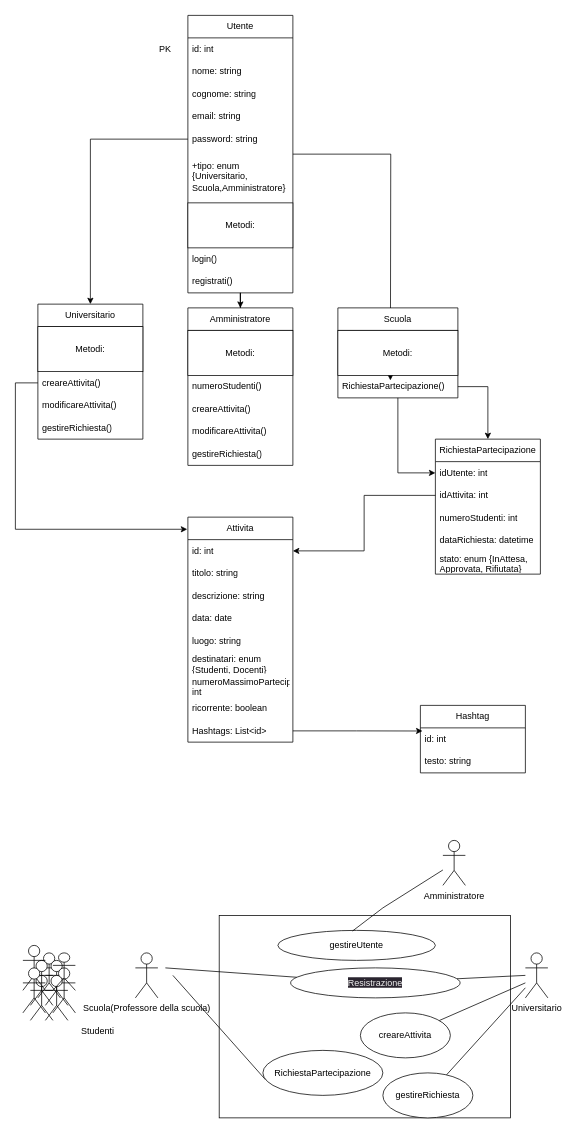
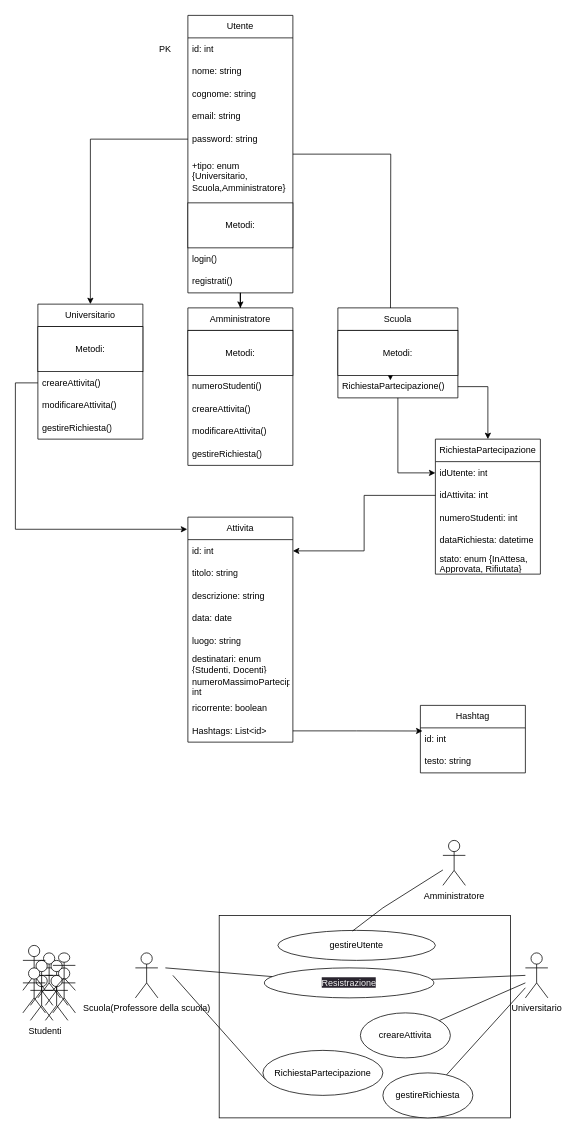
  <mxCell id="0" />
  <mxCell id="1" parent="0" />
  <mxCell id="2" value="" style="edgeStyle=orthogonalEdgeStyle;rounded=0;orthogonalLoop=1;jettySize=auto;html=1;entryX=0.5;entryY=0;entryDx=0;entryDy=0;" edge="1" parent="1" source="4" target="33"><mxGeometry relative="1" as="geometry" /></mxCell>
  <mxCell id="3" style="edgeStyle=orthogonalEdgeStyle;rounded=0;orthogonalLoop=1;jettySize=auto;html=1;" edge="1" parent="1" source="4"><mxGeometry relative="1" as="geometry"><mxPoint x="520" y="506.667" as="targetPoint" /></mxGeometry></mxCell>
  <mxCell id="4" value="Utente" style="swimlane;fontStyle=0;childLayout=stackLayout;horizontal=1;startSize=30;horizontalStack=0;resizeParent=1;resizeParentMax=0;resizeLast=0;collapsible=1;marginBottom=0;whiteSpace=wrap;html=1;" vertex="1" parent="1"><mxGeometry x="250" y="20" width="140" height="370" as="geometry" /></mxCell>
  <mxCell id="5" value="id: int" style="text;strokeColor=none;fillColor=none;align=left;verticalAlign=middle;spacingLeft=4;spacingRight=4;overflow=hidden;points=[[0,0.5],[1,0.5]];portConstraint=eastwest;rotatable=0;whiteSpace=wrap;html=1;" vertex="1" parent="4"><mxGeometry y="30" width="140" height="30" as="geometry" /></mxCell>
  <mxCell id="6" value="nome: string" style="text;strokeColor=none;fillColor=none;align=left;verticalAlign=middle;spacingLeft=4;spacingRight=4;overflow=hidden;points=[[0,0.5],[1,0.5]];portConstraint=eastwest;rotatable=0;whiteSpace=wrap;html=1;" vertex="1" parent="4"><mxGeometry y="60" width="140" height="30" as="geometry" /></mxCell>
  <mxCell id="7" value="cognome: string" style="text;strokeColor=none;fillColor=none;align=left;verticalAlign=middle;spacingLeft=4;spacingRight=4;overflow=hidden;points=[[0,0.5],[1,0.5]];portConstraint=eastwest;rotatable=0;whiteSpace=wrap;html=1;" vertex="1" parent="4"><mxGeometry y="90" width="140" height="30" as="geometry" /></mxCell>
  <mxCell id="8" value="email: string" style="text;strokeColor=none;fillColor=none;align=left;verticalAlign=middle;spacingLeft=4;spacingRight=4;overflow=hidden;points=[[0,0.5],[1,0.5]];portConstraint=eastwest;rotatable=0;whiteSpace=wrap;html=1;" vertex="1" parent="4"><mxGeometry y="120" width="140" height="30" as="geometry" /></mxCell>
  <mxCell id="9" value="password: string" style="text;strokeColor=none;fillColor=none;align=left;verticalAlign=middle;spacingLeft=4;spacingRight=4;overflow=hidden;points=[[0,0.5],[1,0.5]];portConstraint=eastwest;rotatable=0;whiteSpace=wrap;html=1;" vertex="1" parent="4"><mxGeometry y="150" width="140" height="30" as="geometry" /></mxCell>
  <mxCell id="10" value="+tipo: enum {Universitario, Scuola,Amministratore}" style="text;strokeColor=none;fillColor=none;align=left;verticalAlign=middle;spacingLeft=4;spacingRight=4;overflow=hidden;points=[[0,0.5],[1,0.5]];portConstraint=eastwest;rotatable=0;whiteSpace=wrap;html=1;" vertex="1" parent="4"><mxGeometry y="180" width="140" height="70" as="geometry" /></mxCell>
  <mxCell id="11" value="Metodi:" style="rounded=0;whiteSpace=wrap;html=1;" vertex="1" parent="4"><mxGeometry y="250" width="140" height="60" as="geometry" /></mxCell>
  <mxCell id="12" value="login()" style="text;strokeColor=none;fillColor=none;align=left;verticalAlign=middle;spacingLeft=4;spacingRight=4;overflow=hidden;points=[[0,0.5],[1,0.5]];portConstraint=eastwest;rotatable=0;whiteSpace=wrap;html=1;" vertex="1" parent="4"><mxGeometry y="310" width="140" height="30" as="geometry" /></mxCell>
  <mxCell id="13" value="registrati()" style="text;strokeColor=none;fillColor=none;align=left;verticalAlign=middle;spacingLeft=4;spacingRight=4;overflow=hidden;points=[[0,0.5],[1,0.5]];portConstraint=eastwest;rotatable=0;whiteSpace=wrap;html=1;" vertex="1" parent="4"><mxGeometry y="340" width="140" height="30" as="geometry" /></mxCell>
  <mxCell id="14" value="Attivita" style="swimlane;fontStyle=0;childLayout=stackLayout;horizontal=1;startSize=30;horizontalStack=0;resizeParent=1;resizeParentMax=0;resizeLast=0;collapsible=1;marginBottom=0;whiteSpace=wrap;html=1;" vertex="1" parent="1"><mxGeometry x="250" y="689" width="140" height="300" as="geometry" /></mxCell>
  <mxCell id="15" value="id: int" style="text;strokeColor=none;fillColor=none;align=left;verticalAlign=middle;spacingLeft=4;spacingRight=4;overflow=hidden;points=[[0,0.5],[1,0.5]];portConstraint=eastwest;rotatable=0;whiteSpace=wrap;html=1;" vertex="1" parent="14"><mxGeometry y="30" width="140" height="30" as="geometry" /></mxCell>
  <mxCell id="16" value="titolo: string" style="text;strokeColor=none;fillColor=none;align=left;verticalAlign=middle;spacingLeft=4;spacingRight=4;overflow=hidden;points=[[0,0.5],[1,0.5]];portConstraint=eastwest;rotatable=0;whiteSpace=wrap;html=1;" vertex="1" parent="14"><mxGeometry y="60" width="140" height="30" as="geometry" /></mxCell>
  <mxCell id="17" value="descrizione: string" style="text;strokeColor=none;fillColor=none;align=left;verticalAlign=middle;spacingLeft=4;spacingRight=4;overflow=hidden;points=[[0,0.5],[1,0.5]];portConstraint=eastwest;rotatable=0;whiteSpace=wrap;html=1;" vertex="1" parent="14"><mxGeometry y="90" width="140" height="30" as="geometry" /></mxCell>
  <mxCell id="18" value="data: date" style="text;strokeColor=none;fillColor=none;align=left;verticalAlign=middle;spacingLeft=4;spacingRight=4;overflow=hidden;points=[[0,0.5],[1,0.5]];portConstraint=eastwest;rotatable=0;whiteSpace=wrap;html=1;" vertex="1" parent="14"><mxGeometry y="120" width="140" height="30" as="geometry" /></mxCell>
  <mxCell id="19" value="luogo: string" style="text;strokeColor=none;fillColor=none;align=left;verticalAlign=middle;spacingLeft=4;spacingRight=4;overflow=hidden;points=[[0,0.5],[1,0.5]];portConstraint=eastwest;rotatable=0;whiteSpace=wrap;html=1;" vertex="1" parent="14"><mxGeometry y="150" width="140" height="30" as="geometry" /></mxCell>
  <mxCell id="20" value="destinatari: enum {Studenti, Docenti}" style="text;strokeColor=none;fillColor=none;align=left;verticalAlign=middle;spacingLeft=4;spacingRight=4;overflow=hidden;points=[[0,0.5],[1,0.5]];portConstraint=eastwest;rotatable=0;whiteSpace=wrap;html=1;" vertex="1" parent="14"><mxGeometry y="180" width="140" height="30" as="geometry" /></mxCell>
  <mxCell id="21" value="numeroMassimoPartecipanti: int" style="text;strokeColor=none;fillColor=none;align=left;verticalAlign=middle;spacingLeft=4;spacingRight=4;overflow=hidden;points=[[0,0.5],[1,0.5]];portConstraint=eastwest;rotatable=0;whiteSpace=wrap;html=1;" vertex="1" parent="14"><mxGeometry y="210" width="140" height="30" as="geometry" /></mxCell>
  <mxCell id="22" value="ricorrente: boolean" style="text;strokeColor=none;fillColor=none;align=left;verticalAlign=middle;spacingLeft=4;spacingRight=4;overflow=hidden;points=[[0,0.5],[1,0.5]];portConstraint=eastwest;rotatable=0;whiteSpace=wrap;html=1;" vertex="1" parent="14"><mxGeometry y="240" width="140" height="30" as="geometry" /></mxCell>
  <mxCell id="23" value="Hashtags: List&amp;lt;id&amp;gt;" style="text;strokeColor=none;fillColor=none;align=left;verticalAlign=middle;spacingLeft=4;spacingRight=4;overflow=hidden;points=[[0,0.5],[1,0.5]];portConstraint=eastwest;rotatable=0;whiteSpace=wrap;html=1;" vertex="1" parent="14"><mxGeometry y="270" width="140" height="30" as="geometry" /></mxCell>
  <mxCell id="24" value="Hashtag" style="swimlane;fontStyle=0;childLayout=stackLayout;horizontal=1;startSize=30;horizontalStack=0;resizeParent=1;resizeParentMax=0;resizeLast=0;collapsible=1;marginBottom=0;whiteSpace=wrap;html=1;" vertex="1" parent="1"><mxGeometry x="560" y="940" width="140" height="90" as="geometry" /></mxCell>
  <mxCell id="25" value="id: int" style="text;strokeColor=none;fillColor=none;align=left;verticalAlign=middle;spacingLeft=4;spacingRight=4;overflow=hidden;points=[[0,0.5],[1,0.5]];portConstraint=eastwest;rotatable=0;whiteSpace=wrap;html=1;" vertex="1" parent="24"><mxGeometry y="30" width="140" height="30" as="geometry" /></mxCell>
  <mxCell id="26" value="testo: string" style="text;strokeColor=none;fillColor=none;align=left;verticalAlign=middle;spacingLeft=4;spacingRight=4;overflow=hidden;points=[[0,0.5],[1,0.5]];portConstraint=eastwest;rotatable=0;whiteSpace=wrap;html=1;" vertex="1" parent="24"><mxGeometry y="60" width="140" height="30" as="geometry" /></mxCell>
  <mxCell id="27" value="RichiestaPartecipazione" style="swimlane;fontStyle=0;childLayout=stackLayout;horizontal=1;startSize=30;horizontalStack=0;resizeParent=1;resizeParentMax=0;resizeLast=0;collapsible=1;marginBottom=0;whiteSpace=wrap;html=1;" vertex="1" parent="1"><mxGeometry x="580" y="585" width="140" height="180" as="geometry" /></mxCell>
  <mxCell id="28" value="idUtente: int" style="text;strokeColor=none;fillColor=none;align=left;verticalAlign=middle;spacingLeft=4;spacingRight=4;overflow=hidden;points=[[0,0.5],[1,0.5]];portConstraint=eastwest;rotatable=0;whiteSpace=wrap;html=1;" vertex="1" parent="27"><mxGeometry y="30" width="140" height="30" as="geometry" /></mxCell>
  <mxCell id="29" value="idAttivita: int" style="text;strokeColor=none;fillColor=none;align=left;verticalAlign=middle;spacingLeft=4;spacingRight=4;overflow=hidden;points=[[0,0.5],[1,0.5]];portConstraint=eastwest;rotatable=0;whiteSpace=wrap;html=1;" vertex="1" parent="27"><mxGeometry y="60" width="140" height="30" as="geometry" /></mxCell>
  <mxCell id="30" value="numeroStudenti: int" style="text;strokeColor=none;fillColor=none;align=left;verticalAlign=middle;spacingLeft=4;spacingRight=4;overflow=hidden;points=[[0,0.5],[1,0.5]];portConstraint=eastwest;rotatable=0;whiteSpace=wrap;html=1;" vertex="1" parent="27"><mxGeometry y="90" width="140" height="30" as="geometry" /></mxCell>
  <mxCell id="31" value="dataRichiesta: datetime" style="text;strokeColor=none;fillColor=none;align=left;verticalAlign=middle;spacingLeft=4;spacingRight=4;overflow=hidden;points=[[0,0.5],[1,0.5]];portConstraint=eastwest;rotatable=0;whiteSpace=wrap;html=1;" vertex="1" parent="27"><mxGeometry y="120" width="140" height="30" as="geometry" /></mxCell>
  <mxCell id="32" value="stato: enum {InAttesa, Approvata, Rifiutata}" style="text;strokeColor=none;fillColor=none;align=left;verticalAlign=middle;spacingLeft=4;spacingRight=4;overflow=hidden;points=[[0,0.5],[1,0.5]];portConstraint=eastwest;rotatable=0;whiteSpace=wrap;html=1;" vertex="1" parent="27"><mxGeometry y="150" width="140" height="30" as="geometry" /></mxCell>
  <mxCell id="33" value="Amministratore" style="swimlane;fontStyle=0;childLayout=stackLayout;horizontal=1;startSize=30;horizontalStack=0;resizeParent=1;resizeParentMax=0;resizeLast=0;collapsible=1;marginBottom=0;whiteSpace=wrap;html=1;" vertex="1" parent="1"><mxGeometry x="250" y="410" width="140" height="210" as="geometry" /></mxCell>
  <mxCell id="34" value="Metodi:" style="rounded=0;whiteSpace=wrap;html=1;" vertex="1" parent="33"><mxGeometry y="30" width="140" height="60" as="geometry" /></mxCell>
  <mxCell id="35" value="&lt;div&gt;numeroStudenti()&lt;/div&gt;" style="text;strokeColor=none;fillColor=none;align=left;verticalAlign=middle;spacingLeft=4;spacingRight=4;overflow=hidden;points=[[0,0.5],[1,0.5]];portConstraint=eastwest;rotatable=0;whiteSpace=wrap;html=1;" vertex="1" parent="33"><mxGeometry y="90" width="140" height="30" as="geometry" /></mxCell>
  <mxCell id="36" value="&lt;div&gt;creareAttivita()&lt;/div&gt;" style="text;strokeColor=none;fillColor=none;align=left;verticalAlign=middle;spacingLeft=4;spacingRight=4;overflow=hidden;points=[[0,0.5],[1,0.5]];portConstraint=eastwest;rotatable=0;whiteSpace=wrap;html=1;" vertex="1" parent="33"><mxGeometry y="120" width="140" height="30" as="geometry" /></mxCell>
  <mxCell id="37" value="&lt;div&gt;modificareAttivita()&lt;/div&gt;" style="text;strokeColor=none;fillColor=none;align=left;verticalAlign=middle;spacingLeft=4;spacingRight=4;overflow=hidden;points=[[0,0.5],[1,0.5]];portConstraint=eastwest;rotatable=0;whiteSpace=wrap;html=1;" vertex="1" parent="33"><mxGeometry y="150" width="140" height="30" as="geometry" /></mxCell>
  <mxCell id="38" value="gestireRichiesta()&lt;div&gt;&lt;/div&gt;" style="text;strokeColor=none;fillColor=none;align=left;verticalAlign=middle;spacingLeft=4;spacingRight=4;overflow=hidden;points=[[0,0.5],[1,0.5]];portConstraint=eastwest;rotatable=0;whiteSpace=wrap;html=1;" vertex="1" parent="33"><mxGeometry y="180" width="140" height="30" as="geometry" /></mxCell>
  <mxCell id="39" value="Universitario" style="swimlane;fontStyle=0;childLayout=stackLayout;horizontal=1;startSize=30;horizontalStack=0;resizeParent=1;resizeParentMax=0;resizeLast=0;collapsible=1;marginBottom=0;whiteSpace=wrap;html=1;" vertex="1" parent="1"><mxGeometry x="50" y="405" width="140" height="180" as="geometry" /></mxCell>
  <mxCell id="40" value="Metodi:" style="rounded=0;whiteSpace=wrap;html=1;" vertex="1" parent="39"><mxGeometry y="30" width="140" height="60" as="geometry" /></mxCell>
  <mxCell id="41" value="&lt;div&gt;creareAttivita()&lt;/div&gt;" style="text;strokeColor=none;fillColor=none;align=left;verticalAlign=middle;spacingLeft=4;spacingRight=4;overflow=hidden;points=[[0,0.5],[1,0.5]];portConstraint=eastwest;rotatable=0;whiteSpace=wrap;html=1;" vertex="1" parent="39"><mxGeometry y="90" width="140" height="30" as="geometry" /></mxCell>
  <mxCell id="42" value="&lt;div&gt;modificareAttivita()&lt;/div&gt;" style="text;strokeColor=none;fillColor=none;align=left;verticalAlign=middle;spacingLeft=4;spacingRight=4;overflow=hidden;points=[[0,0.5],[1,0.5]];portConstraint=eastwest;rotatable=0;whiteSpace=wrap;html=1;" vertex="1" parent="39"><mxGeometry y="120" width="140" height="30" as="geometry" /></mxCell>
  <mxCell id="43" value="&lt;div&gt;gestireRichiesta()&lt;/div&gt;" style="text;strokeColor=none;fillColor=none;align=left;verticalAlign=middle;spacingLeft=4;spacingRight=4;overflow=hidden;points=[[0,0.5],[1,0.5]];portConstraint=eastwest;rotatable=0;whiteSpace=wrap;html=1;" vertex="1" parent="39"><mxGeometry y="150" width="140" height="30" as="geometry" /></mxCell>
  <mxCell id="44" value="PK" style="text;html=1;strokeColor=none;fillColor=none;align=center;verticalAlign=middle;whiteSpace=wrap;rounded=0;" vertex="1" parent="1"><mxGeometry x="205" y="50" width="30" height="30" as="geometry" /></mxCell>
  <mxCell id="45" style="edgeStyle=orthogonalEdgeStyle;rounded=0;orthogonalLoop=1;jettySize=auto;html=1;" edge="1" parent="1" source="46" target="28"><mxGeometry relative="1" as="geometry" /></mxCell>
  <mxCell id="46" value="Scuola" style="swimlane;fontStyle=0;childLayout=stackLayout;horizontal=1;startSize=30;horizontalStack=0;resizeParent=1;resizeParentMax=0;resizeLast=0;collapsible=1;marginBottom=0;whiteSpace=wrap;html=1;" vertex="1" parent="1"><mxGeometry x="450" y="410" width="160" height="120" as="geometry" /></mxCell>
  <mxCell id="47" value="Metodi:" style="rounded=0;whiteSpace=wrap;html=1;" vertex="1" parent="46"><mxGeometry y="30" width="160" height="60" as="geometry" /></mxCell>
  <mxCell id="48" value="RichiestaPartecipazione()&lt;div&gt;&lt;/div&gt;" style="text;strokeColor=none;fillColor=none;align=left;verticalAlign=middle;spacingLeft=4;spacingRight=4;overflow=hidden;points=[[0,0.5],[1,0.5]];portConstraint=eastwest;rotatable=0;whiteSpace=wrap;html=1;" vertex="1" parent="46"><mxGeometry y="90" width="160" height="30" as="geometry" /></mxCell>
  <mxCell id="49" style="edgeStyle=orthogonalEdgeStyle;rounded=0;orthogonalLoop=1;jettySize=auto;html=1;entryX=0.5;entryY=0;entryDx=0;entryDy=0;" edge="1" parent="1" source="9" target="39"><mxGeometry relative="1" as="geometry"><mxPoint x="130" y="502.667" as="targetPoint" /></mxGeometry></mxCell>
  <mxCell id="50" style="edgeStyle=orthogonalEdgeStyle;rounded=0;orthogonalLoop=1;jettySize=auto;html=1;entryX=0.5;entryY=0;entryDx=0;entryDy=0;" edge="1" parent="1" source="48" target="27"><mxGeometry relative="1" as="geometry" /></mxCell>
  <mxCell id="51" style="edgeStyle=orthogonalEdgeStyle;rounded=0;orthogonalLoop=1;jettySize=auto;html=1;entryX=0.02;entryY=0.139;entryDx=0;entryDy=0;entryPerimeter=0;" edge="1" parent="1" source="23" target="25"><mxGeometry relative="1" as="geometry" /></mxCell>
  <mxCell id="52" style="edgeStyle=orthogonalEdgeStyle;rounded=0;orthogonalLoop=1;jettySize=auto;html=1;entryX=-0.006;entryY=0.054;entryDx=0;entryDy=0;entryPerimeter=0;" edge="1" parent="1" source="41" target="14"><mxGeometry relative="1" as="geometry"><Array as="points"><mxPoint x="20" y="510" /><mxPoint x="20" y="705" /></Array></mxGeometry></mxCell>
  <mxCell id="53" style="edgeStyle=orthogonalEdgeStyle;rounded=0;orthogonalLoop=1;jettySize=auto;html=1;entryX=1;entryY=0.5;entryDx=0;entryDy=0;" edge="1" parent="1" source="29" target="15"><mxGeometry relative="1" as="geometry" /></mxCell>
  <mxCell id="54" value="Scuola(Professore della scuola)" style="shape=umlActor;verticalLabelPosition=bottom;verticalAlign=top;html=1;outlineConnect=0;" vertex="1" parent="1"><mxGeometry x="180" y="1270" width="30" height="60" as="geometry" /></mxCell>
  <mxCell id="55" value="Universitario" style="shape=umlActor;verticalLabelPosition=bottom;verticalAlign=top;html=1;outlineConnect=0;" vertex="1" parent="1"><mxGeometry x="700" y="1270" width="30" height="60" as="geometry" /></mxCell>
  <mxCell id="56" value="Amministratore" style="shape=umlActor;verticalLabelPosition=bottom;verticalAlign=top;html=1;outlineConnect=0;" vertex="1" parent="1"><mxGeometry x="590" y="1120" width="30" height="60" as="geometry" /></mxCell>
  <mxCell id="57" value="" style="shape=umlActor;verticalLabelPosition=bottom;verticalAlign=top;html=1;outlineConnect=0;" vertex="1" parent="1"><mxGeometry x="50" y="1270" width="30" height="60" as="geometry" /></mxCell>
  <mxCell id="58" value="" style="shape=umlActor;verticalLabelPosition=bottom;verticalAlign=top;html=1;outlineConnect=0;" vertex="1" parent="1"><mxGeometry x="60" y="1280" width="30" height="60" as="geometry" /></mxCell>
  <mxCell id="59" value="" style="shape=umlActor;verticalLabelPosition=bottom;verticalAlign=top;html=1;outlineConnect=0;" vertex="1" parent="1"><mxGeometry x="70" y="1290" width="30" height="60" as="geometry" /></mxCell>
  <mxCell id="60" value="" style="shape=umlActor;verticalLabelPosition=bottom;verticalAlign=top;html=1;outlineConnect=0;" vertex="1" parent="1"><mxGeometry x="40" y="1300" width="30" height="60" as="geometry" /></mxCell>
  <mxCell id="61" value="" style="shape=umlActor;verticalLabelPosition=bottom;verticalAlign=top;html=1;outlineConnect=0;" vertex="1" parent="1"><mxGeometry x="60" y="1300" width="30" height="60" as="geometry" /></mxCell>
  <mxCell id="62" value="" style="shape=umlActor;verticalLabelPosition=bottom;verticalAlign=top;html=1;outlineConnect=0;" vertex="1" parent="1"><mxGeometry x="40" y="1280" width="30" height="60" as="geometry" /></mxCell>
  <mxCell id="63" value="" style="shape=umlActor;verticalLabelPosition=bottom;verticalAlign=top;html=1;outlineConnect=0;" vertex="1" parent="1"><mxGeometry x="30" y="1260" width="30" height="60" as="geometry" /></mxCell>
  <mxCell id="64" value="" style="shape=umlActor;verticalLabelPosition=bottom;verticalAlign=top;html=1;outlineConnect=0;" vertex="1" parent="1"><mxGeometry x="30" y="1290" width="30" height="60" as="geometry" /></mxCell>
  <mxCell id="65" value="" style="shape=umlActor;verticalLabelPosition=bottom;verticalAlign=top;html=1;outlineConnect=0;" vertex="1" parent="1"><mxGeometry x="70" y="1270" width="30" height="50" as="geometry" /></mxCell>
- <mxCell id="66" value="Studenti" style="text;html=1;strokeColor=none;fillColor=none;align=center;verticalAlign=middle;whiteSpace=wrap;rounded=0;" vertex="1" parent="1"><mxGeometry x="100" y="1360" width="60" height="30" as="geometry" /></mxCell>
+ <mxCell id="66" value="Studenti" style="text;html=1;strokeColor=none;fillColor=none;align=center;verticalAlign=middle;whiteSpace=wrap;rounded=0;" vertex="1" parent="1"><mxGeometry x="30" y="1360" width="60" height="30" as="geometry" /></mxCell>
  <mxCell id="67" value="" style="rounded=0;whiteSpace=wrap;html=1;" vertex="1" parent="1"><mxGeometry x="291.75" y="1220" width="388.25" height="270" as="geometry" /></mxCell>
  <mxCell id="68" value="" style="endArrow=none;html=1;rounded=0;" edge="1" parent="1" target="73"><mxGeometry width="50" height="50" relative="1" as="geometry"><mxPoint x="220" y="1290" as="sourcePoint" /><mxPoint x="370" y="1265" as="targetPoint" /></mxGeometry></mxCell>
  <mxCell id="69" value="" style="endArrow=none;html=1;rounded=0;" edge="1" parent="1" source="73"><mxGeometry width="50" height="50" relative="1" as="geometry"><mxPoint x="540" y="1265" as="sourcePoint" /><mxPoint x="700" y="1300" as="targetPoint" /></mxGeometry></mxCell>
  <mxCell id="70" value="" style="endArrow=none;html=1;rounded=0;" edge="1" parent="1" source="74"><mxGeometry width="50" height="50" relative="1" as="geometry"><mxPoint x="590" y="1330" as="sourcePoint" /><mxPoint x="700" y="1310" as="targetPoint" /></mxGeometry></mxCell>
  <mxCell id="71" value="" style="endArrow=none;html=1;rounded=0;entryX=0.024;entryY=0.658;entryDx=0;entryDy=0;entryPerimeter=0;" edge="1" parent="1" target="75"><mxGeometry width="50" height="50" relative="1" as="geometry"><mxPoint x="230" y="1300" as="sourcePoint" /><mxPoint x="405" y="1375" as="targetPoint" /></mxGeometry></mxCell>
  <mxCell id="72" value="" style="endArrow=none;html=1;rounded=0;" edge="1" parent="1" source="76" target="55"><mxGeometry width="50" height="50" relative="1" as="geometry"><mxPoint x="580" y="1427.5" as="sourcePoint" /><mxPoint x="710" y="1320" as="targetPoint" /></mxGeometry></mxCell>
- <mxCell id="73" value="&lt;span style=&quot;color: rgb(240, 240, 240); font-family: Helvetica; font-size: 12px; font-style: normal; font-variant-ligatures: normal; font-variant-caps: normal; font-weight: 400; letter-spacing: normal; orphans: 2; text-align: center; text-indent: 0px; text-transform: none; widows: 2; word-spacing: 0px; -webkit-text-stroke-width: 0px; background-color: rgb(42, 37, 47); text-decoration-thickness: initial; text-decoration-style: initial; text-decoration-color: initial; float: none; display: inline !important;&quot;&gt;Resistrazione&lt;/span&gt;" style="ellipse;whiteSpace=wrap;html=1;" vertex="1" parent="1"><mxGeometry x="387" y="1290" width="226" height="40" as="geometry" /></mxCell>
+ <mxCell id="73" value="&lt;span style=&quot;color: rgb(240, 240, 240); font-family: Helvetica; font-size: 12px; font-style: normal; font-variant-ligatures: normal; font-variant-caps: normal; font-weight: 400; letter-spacing: normal; orphans: 2; text-align: center; text-indent: 0px; text-transform: none; widows: 2; word-spacing: 0px; -webkit-text-stroke-width: 0px; background-color: rgb(42, 37, 47); text-decoration-thickness: initial; text-decoration-style: initial; text-decoration-color: initial; float: none; display: inline !important;&quot;&gt;Resistrazione&lt;/span&gt;" style="ellipse;whiteSpace=wrap;html=1;" vertex="1" parent="1"><mxGeometry x="352" y="1290" width="226" height="40" as="geometry" /></mxCell>
  <mxCell id="74" value="creareAttivita" style="ellipse;whiteSpace=wrap;html=1;" vertex="1" parent="1"><mxGeometry x="480" y="1350" width="120" height="60" as="geometry" /></mxCell>
  <mxCell id="75" value="RichiestaPartecipazione" style="ellipse;whiteSpace=wrap;html=1;" vertex="1" parent="1"><mxGeometry x="350" y="1400" width="160" height="60" as="geometry" /></mxCell>
  <mxCell id="76" value="gestireRichiesta" style="ellipse;whiteSpace=wrap;html=1;" vertex="1" parent="1"><mxGeometry x="510" y="1430" width="120" height="60" as="geometry" /></mxCell>
  <mxCell id="77" value="gestireUtente" style="ellipse;whiteSpace=wrap;html=1;" vertex="1" parent="1"><mxGeometry x="370" y="1240" width="210" height="40" as="geometry" /></mxCell>
  <mxCell id="78" value="" style="endArrow=none;html=1;rounded=0;entryX=0.474;entryY=0.021;entryDx=0;entryDy=0;entryPerimeter=0;" edge="1" parent="1" source="56" target="77"><mxGeometry width="50" height="50" relative="1" as="geometry"><mxPoint x="230" y="1300" as="sourcePoint" /><mxPoint x="372" y="1312" as="targetPoint" /><Array as="points"><mxPoint x="510" y="1210" /></Array></mxGeometry></mxCell>
